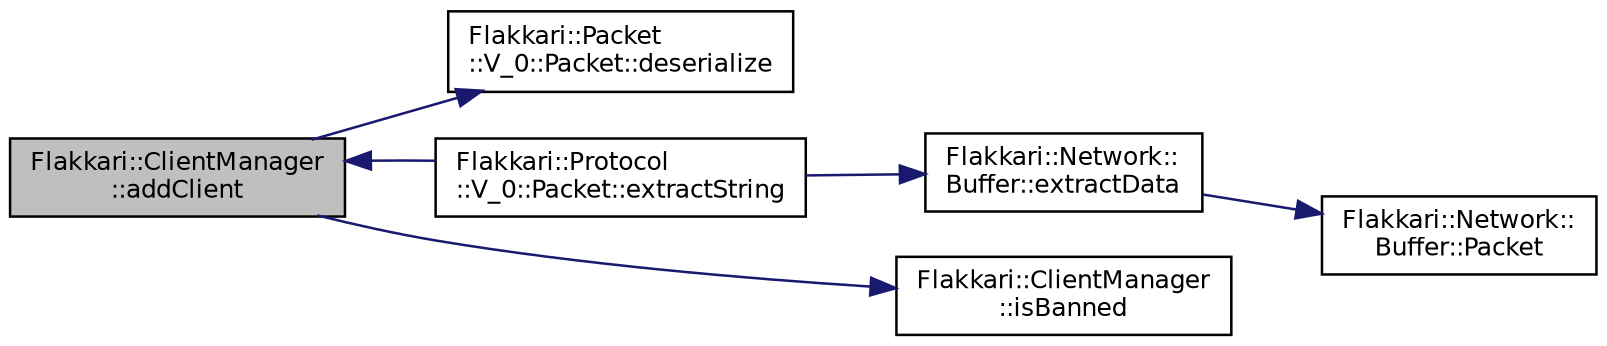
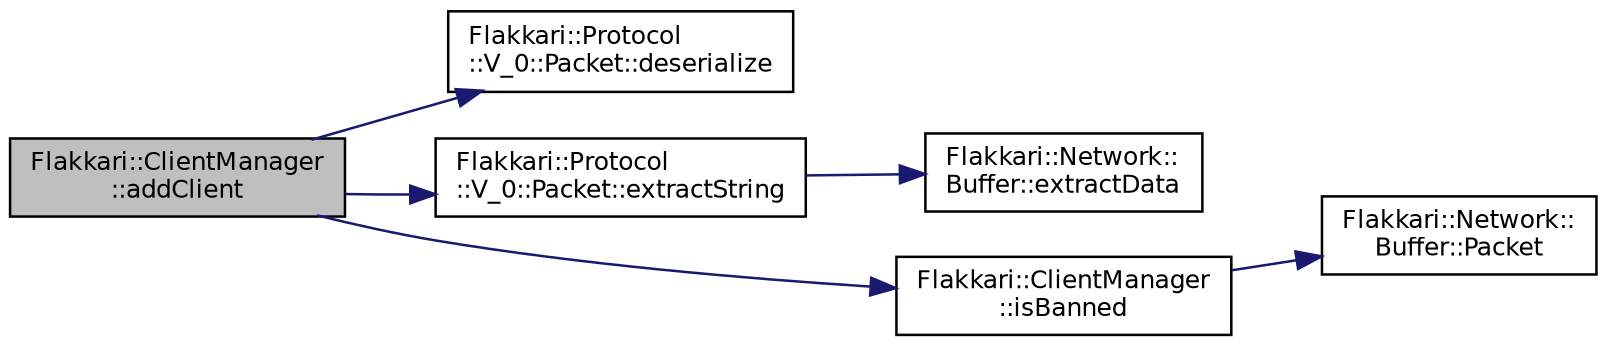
  digraph {
    fontname="DejaVu Sans"
    rankdir=LR
    node [color=black fillcolor=white fontname="DejaVu Sans" fontsize=10 shape=record style=filled]
    edge [color=midnightblue fontname="DejaVu Sans" fontsize=10 labelfontname=Helvetica labelfontsize=10 style=solid]
    n1 [fillcolor=grey75 fontcolor=black height=0.2 label="Flakkari::ClientManager\l::addClient" width=0.4]
-   n2 [height=0.2 label="Flakkari::Packet\l::V_0::Packet::deserialize" width=0.4]
+   n2 [height=0.2 label="Flakkari::Protocol\l::V_0::Packet::deserialize" width=0.4]
    n3 [height=0.2 label="Flakkari::Protocol\l::V_0::Packet::extractString" width=0.4]
    n4 [height=0.2 label="Flakkari::ClientManager\l::isBanned" width=0.4]
    n5 [height=0.2 label="Flakkari::Network::\lBuffer::extractData" width=0.4]
    n6 [height=0.2 label="Flakkari::Network::\lBuffer::Packet" width=0.4]
    n1 -> n2
-   n3 -> n1
+   n1 -> n3
    n1 -> n4
    n3 -> n5
-   n5 -> n6
+   n4 -> n6
  }
